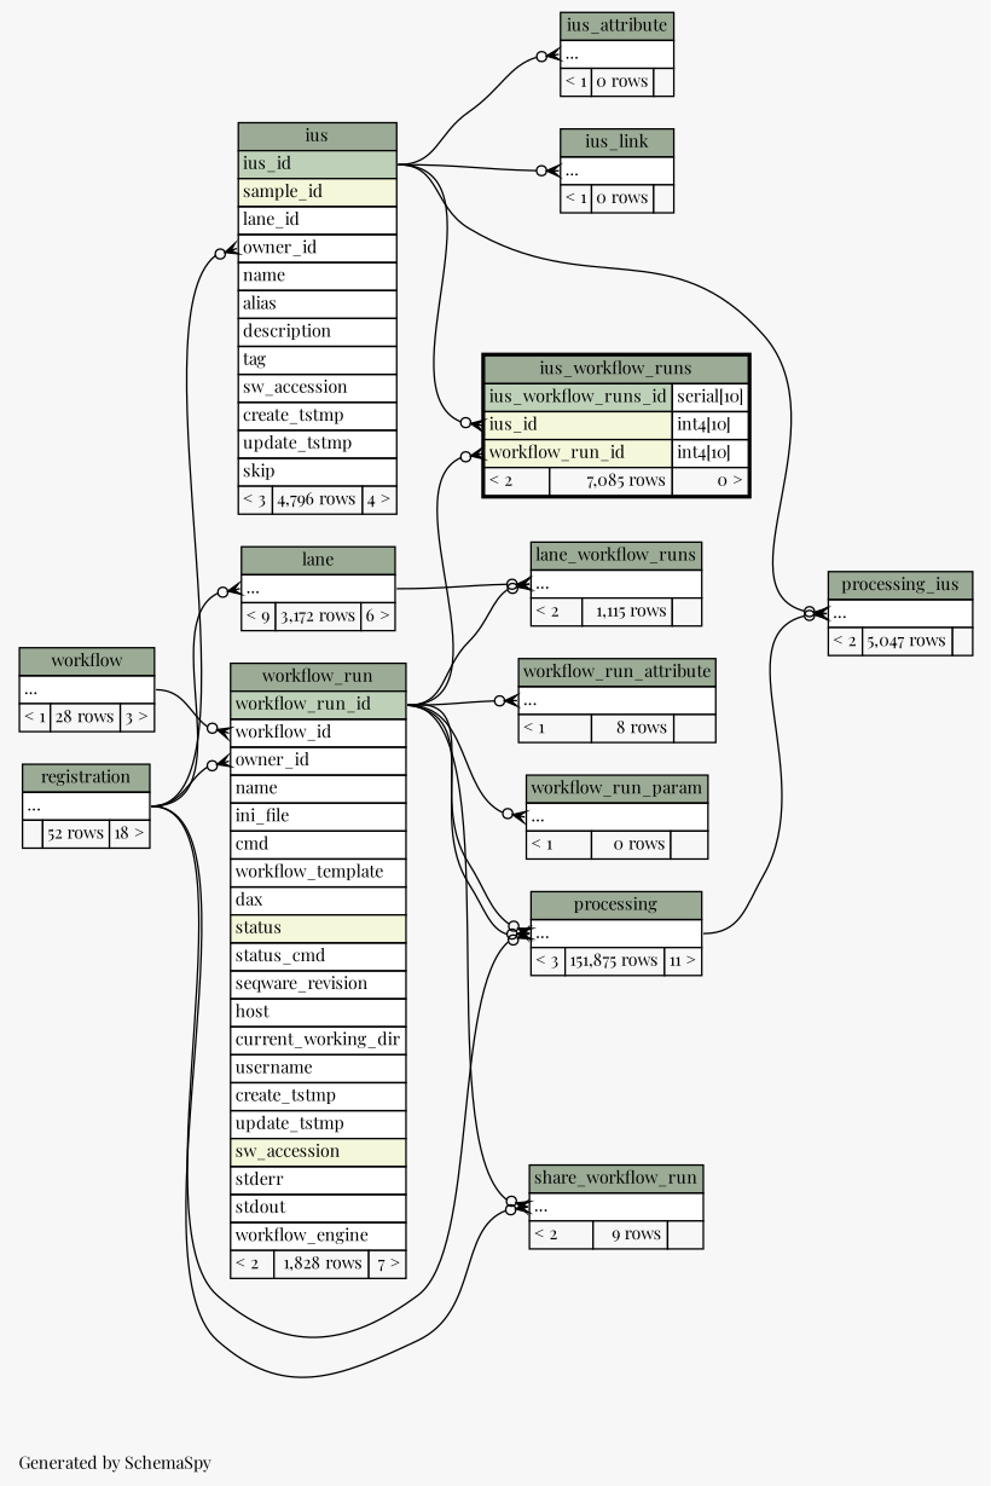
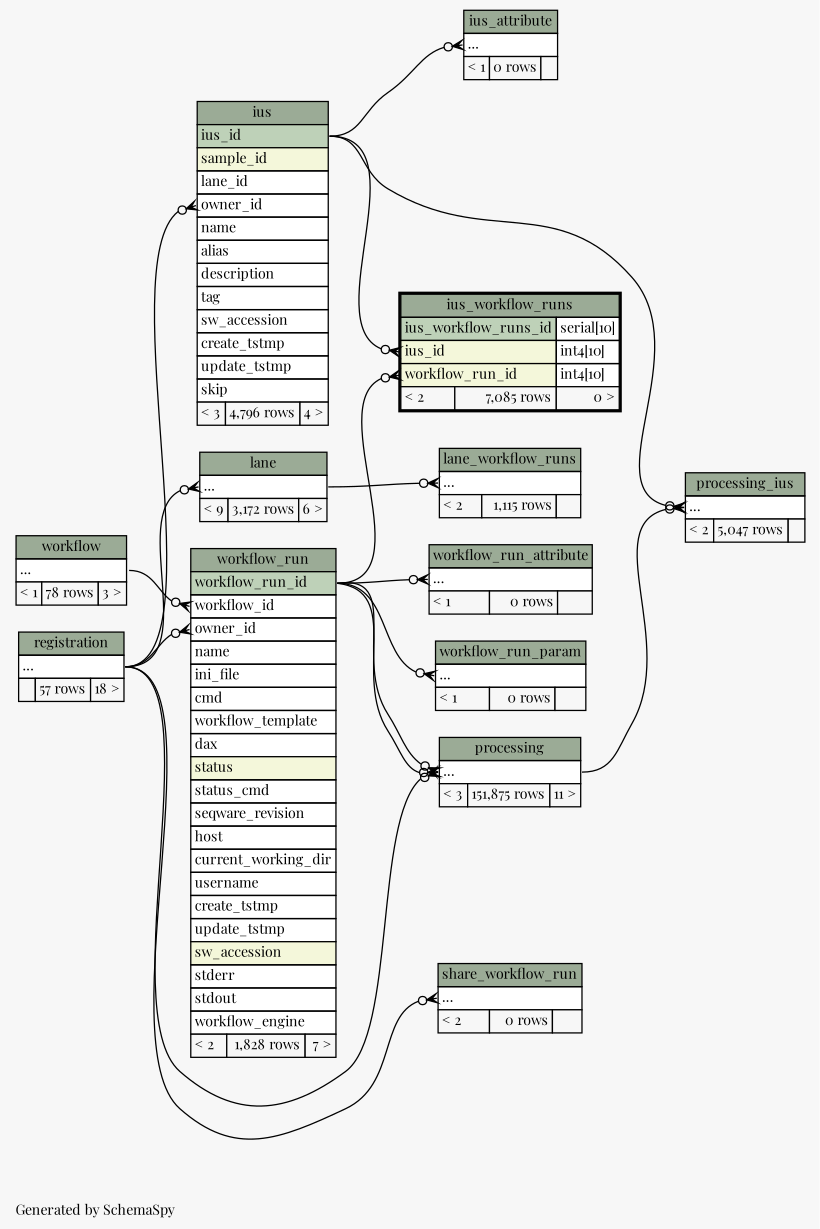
  digraph {
    bgcolor="#f7f7f7"
    fontname="Playfair Display"
    fontsize=11
    label="\nGenerated by SchemaSpy"
    labeljust=l
    nodesep=0.18
    rankdir=RL
    ranksep=0.46
    node [fontname="Playfair Display" fontsize=11 shape=plaintext]
    edge [arrowhead=none arrowsize=0.8 arrowtail=crowodot dir=back fontname="Playfair Display" headport="elipses:e" tailport="elipses:w"]
    n1 [label=<     <TABLE BORDER="0" CELLBORDER="1" CELLSPACING="0" BGCOLOR="#ffffff">       <TR><TD COLSPAN="3" BGCOLOR="#9bab96" ALIGN="CENTER">ius</TD></TR>       <TR><TD PORT="ius_id" COLSPAN="3" BGCOLOR="#bed1b8" ALIGN="LEFT">ius_id</TD></TR>       <TR><TD PORT="sample_id" COLSPAN="3" BGCOLOR="#f4f7da" ALIGN="LEFT">sample_id</TD></TR>       <TR><TD PORT="lane_id" COLSPAN="3" ALIGN="LEFT">lane_id</TD></TR>       <TR><TD PORT="owner_id" COLSPAN="3" ALIGN="LEFT">owner_id</TD></TR>       <TR><TD PORT="name" COLSPAN="3" ALIGN="LEFT">name</TD></TR>       <TR><TD PORT="alias" COLSPAN="3" ALIGN="LEFT">alias</TD></TR>       <TR><TD PORT="description" COLSPAN="3" ALIGN="LEFT">description</TD></TR>       <TR><TD PORT="tag" COLSPAN="3" ALIGN="LEFT">tag</TD></TR>       <TR><TD PORT="sw_accession" COLSPAN="3" ALIGN="LEFT">sw_accession</TD></TR>       <TR><TD PORT="create_tstmp" COLSPAN="3" ALIGN="LEFT">create_tstmp</TD></TR>       <TR><TD PORT="update_tstmp" COLSPAN="3" ALIGN="LEFT">update_tstmp</TD></TR>       <TR><TD PORT="skip" COLSPAN="3" ALIGN="LEFT">skip</TD></TR>       <TR><TD ALIGN="LEFT" BGCOLOR="#f7f7f7">&lt; 3</TD><TD ALIGN="RIGHT" BGCOLOR="#f7f7f7">4,796 rows</TD><TD ALIGN="RIGHT" BGCOLOR="#f7f7f7">4 &gt;</TD></TR>     </TABLE>>]
-   n2 [label=<     <TABLE BORDER="0" CELLBORDER="1" CELLSPACING="0" BGCOLOR="#ffffff">       <TR><TD COLSPAN="3" BGCOLOR="#9bab96" ALIGN="CENTER">registration</TD></TR>       <TR><TD PORT="elipses" COLSPAN="3" ALIGN="LEFT">...</TD></TR>       <TR><TD ALIGN="LEFT" BGCOLOR="#f7f7f7">  </TD><TD ALIGN="RIGHT" BGCOLOR="#f7f7f7">52 rows</TD><TD ALIGN="RIGHT" BGCOLOR="#f7f7f7">18 &gt;</TD></TR>     </TABLE>>]
+   n2 [label=<     <TABLE BORDER="0" CELLBORDER="1" CELLSPACING="0" BGCOLOR="#ffffff">       <TR><TD COLSPAN="3" BGCOLOR="#9bab96" ALIGN="CENTER">registration</TD></TR>       <TR><TD PORT="elipses" COLSPAN="3" ALIGN="LEFT">...</TD></TR>       <TR><TD ALIGN="LEFT" BGCOLOR="#f7f7f7">  </TD><TD ALIGN="RIGHT" BGCOLOR="#f7f7f7">57 rows</TD><TD ALIGN="RIGHT" BGCOLOR="#f7f7f7">18 &gt;</TD></TR>     </TABLE>>]
    n3 [label=<     <TABLE BORDER="0" CELLBORDER="1" CELLSPACING="0" BGCOLOR="#ffffff">       <TR><TD COLSPAN="3" BGCOLOR="#9bab96" ALIGN="CENTER">lane</TD></TR>       <TR><TD PORT="elipses" COLSPAN="3" ALIGN="LEFT">...</TD></TR>       <TR><TD ALIGN="LEFT" BGCOLOR="#f7f7f7">&lt; 9</TD><TD ALIGN="RIGHT" BGCOLOR="#f7f7f7">3,172 rows</TD><TD ALIGN="RIGHT" BGCOLOR="#f7f7f7">6 &gt;</TD></TR>     </TABLE>>]
    n4 [label=<     <TABLE BORDER="0" CELLBORDER="1" CELLSPACING="0" BGCOLOR="#ffffff">       <TR><TD COLSPAN="3" BGCOLOR="#9bab96" ALIGN="CENTER">ius_attribute</TD></TR>       <TR><TD PORT="elipses" COLSPAN="3" ALIGN="LEFT">...</TD></TR>       <TR><TD ALIGN="LEFT" BGCOLOR="#f7f7f7">&lt; 1</TD><TD ALIGN="RIGHT" BGCOLOR="#f7f7f7">0 rows</TD><TD ALIGN="RIGHT" BGCOLOR="#f7f7f7">  </TD></TR>     </TABLE>>]
-   n5 [label=<     <TABLE BORDER="0" CELLBORDER="1" CELLSPACING="0" BGCOLOR="#ffffff">       <TR><TD COLSPAN="3" BGCOLOR="#9bab96" ALIGN="CENTER">ius_link</TD></TR>       <TR><TD PORT="elipses" COLSPAN="3" ALIGN="LEFT">...</TD></TR>       <TR><TD ALIGN="LEFT" BGCOLOR="#f7f7f7">&lt; 1</TD><TD ALIGN="RIGHT" BGCOLOR="#f7f7f7">0 rows</TD><TD ALIGN="RIGHT" BGCOLOR="#f7f7f7">  </TD></TR>     </TABLE>>]
    n6 [label=<     <TABLE BORDER="2" CELLBORDER="1" CELLSPACING="0" BGCOLOR="#ffffff">       <TR><TD COLSPAN="3" BGCOLOR="#9bab96" ALIGN="CENTER">ius_workflow_runs</TD></TR>       <TR><TD PORT="ius_workflow_runs_id" COLSPAN="2" BGCOLOR="#bed1b8" ALIGN="LEFT">ius_workflow_runs_id</TD><TD PORT="ius_workflow_runs_id.type" ALIGN="LEFT">serial[10]</TD></TR>       <TR><TD PORT="ius_id" COLSPAN="2" BGCOLOR="#f4f7da" ALIGN="LEFT">ius_id</TD><TD PORT="ius_id.type" ALIGN="LEFT">int4[10]</TD></TR>       <TR><TD PORT="workflow_run_id" COLSPAN="2" BGCOLOR="#f4f7da" ALIGN="LEFT">workflow_run_id</TD><TD PORT="workflow_run_id.type" ALIGN="LEFT">int4[10]</TD></TR>       <TR><TD ALIGN="LEFT" BGCOLOR="#f7f7f7">&lt; 2</TD><TD ALIGN="RIGHT" BGCOLOR="#f7f7f7">7,085 rows</TD><TD ALIGN="RIGHT" BGCOLOR="#f7f7f7">0 &gt;</TD></TR>     </TABLE>>]
    n7 [label=<     <TABLE BORDER="0" CELLBORDER="1" CELLSPACING="0" BGCOLOR="#ffffff">       <TR><TD COLSPAN="3" BGCOLOR="#9bab96" ALIGN="CENTER">workflow_run</TD></TR>       <TR><TD PORT="workflow_run_id" COLSPAN="3" BGCOLOR="#bed1b8" ALIGN="LEFT">workflow_run_id</TD></TR>       <TR><TD PORT="workflow_id" COLSPAN="3" ALIGN="LEFT">workflow_id</TD></TR>       <TR><TD PORT="owner_id" COLSPAN="3" ALIGN="LEFT">owner_id</TD></TR>       <TR><TD PORT="name" COLSPAN="3" ALIGN="LEFT">name</TD></TR>       <TR><TD PORT="ini_file" COLSPAN="3" ALIGN="LEFT">ini_file</TD></TR>       <TR><TD PORT="cmd" COLSPAN="3" ALIGN="LEFT">cmd</TD></TR>       <TR><TD PORT="workflow_template" COLSPAN="3" ALIGN="LEFT">workflow_template</TD></TR>       <TR><TD PORT="dax" COLSPAN="3" ALIGN="LEFT">dax</TD></TR>       <TR><TD PORT="status" COLSPAN="3" BGCOLOR="#f4f7da" ALIGN="LEFT">status</TD></TR>       <TR><TD PORT="status_cmd" COLSPAN="3" ALIGN="LEFT">status_cmd</TD></TR>       <TR><TD PORT="seqware_revision" COLSPAN="3" ALIGN="LEFT">seqware_revision</TD></TR>       <TR><TD PORT="host" COLSPAN="3" ALIGN="LEFT">host</TD></TR>       <TR><TD PORT="current_working_dir" COLSPAN="3" ALIGN="LEFT">current_working_dir</TD></TR>       <TR><TD PORT="username" COLSPAN="3" ALIGN="LEFT">username</TD></TR>       <TR><TD PORT="create_tstmp" COLSPAN="3" ALIGN="LEFT">create_tstmp</TD></TR>       <TR><TD PORT="update_tstmp" COLSPAN="3" ALIGN="LEFT">update_tstmp</TD></TR>       <TR><TD PORT="sw_accession" COLSPAN="3" BGCOLOR="#f4f7da" ALIGN="LEFT">sw_accession</TD></TR>       <TR><TD PORT="stderr" COLSPAN="3" ALIGN="LEFT">stderr</TD></TR>       <TR><TD PORT="stdout" COLSPAN="3" ALIGN="LEFT">stdout</TD></TR>       <TR><TD PORT="workflow_engine" COLSPAN="3" ALIGN="LEFT">workflow_engine</TD></TR>       <TR><TD ALIGN="LEFT" BGCOLOR="#f7f7f7">&lt; 2</TD><TD ALIGN="RIGHT" BGCOLOR="#f7f7f7">1,828 rows</TD><TD ALIGN="RIGHT" BGCOLOR="#f7f7f7">7 &gt;</TD></TR>     </TABLE>>]
-   n8 [label=<     <TABLE BORDER="0" CELLBORDER="1" CELLSPACING="0" BGCOLOR="#ffffff">       <TR><TD COLSPAN="3" BGCOLOR="#9bab96" ALIGN="CENTER">workflow</TD></TR>       <TR><TD PORT="elipses" COLSPAN="3" ALIGN="LEFT">...</TD></TR>       <TR><TD ALIGN="LEFT" BGCOLOR="#f7f7f7">&lt; 1</TD><TD ALIGN="RIGHT" BGCOLOR="#f7f7f7">28 rows</TD><TD ALIGN="RIGHT" BGCOLOR="#f7f7f7">3 &gt;</TD></TR>     </TABLE>>]
+   n8 [label=<     <TABLE BORDER="0" CELLBORDER="1" CELLSPACING="0" BGCOLOR="#ffffff">       <TR><TD COLSPAN="3" BGCOLOR="#9bab96" ALIGN="CENTER">workflow</TD></TR>       <TR><TD PORT="elipses" COLSPAN="3" ALIGN="LEFT">...</TD></TR>       <TR><TD ALIGN="LEFT" BGCOLOR="#f7f7f7">&lt; 1</TD><TD ALIGN="RIGHT" BGCOLOR="#f7f7f7">78 rows</TD><TD ALIGN="RIGHT" BGCOLOR="#f7f7f7">3 &gt;</TD></TR>     </TABLE>>]
    n9 [label=<     <TABLE BORDER="0" CELLBORDER="1" CELLSPACING="0" BGCOLOR="#ffffff">       <TR><TD COLSPAN="3" BGCOLOR="#9bab96" ALIGN="CENTER">lane_workflow_runs</TD></TR>       <TR><TD PORT="elipses" COLSPAN="3" ALIGN="LEFT">...</TD></TR>       <TR><TD ALIGN="LEFT" BGCOLOR="#f7f7f7">&lt; 2</TD><TD ALIGN="RIGHT" BGCOLOR="#f7f7f7">1,115 rows</TD><TD ALIGN="RIGHT" BGCOLOR="#f7f7f7">  </TD></TR>     </TABLE>>]
    n10 [label=<     <TABLE BORDER="0" CELLBORDER="1" CELLSPACING="0" BGCOLOR="#ffffff">       <TR><TD COLSPAN="3" BGCOLOR="#9bab96" ALIGN="CENTER">processing</TD></TR>       <TR><TD PORT="elipses" COLSPAN="3" ALIGN="LEFT">...</TD></TR>       <TR><TD ALIGN="LEFT" BGCOLOR="#f7f7f7">&lt; 3</TD><TD ALIGN="RIGHT" BGCOLOR="#f7f7f7">151,875 rows</TD><TD ALIGN="RIGHT" BGCOLOR="#f7f7f7">11 &gt;</TD></TR>     </TABLE>>]
    n11 [label=<     <TABLE BORDER="0" CELLBORDER="1" CELLSPACING="0" BGCOLOR="#ffffff">       <TR><TD COLSPAN="3" BGCOLOR="#9bab96" ALIGN="CENTER">processing_ius</TD></TR>       <TR><TD PORT="elipses" COLSPAN="3" ALIGN="LEFT">...</TD></TR>       <TR><TD ALIGN="LEFT" BGCOLOR="#f7f7f7">&lt; 2</TD><TD ALIGN="RIGHT" BGCOLOR="#f7f7f7">5,047 rows</TD><TD ALIGN="RIGHT" BGCOLOR="#f7f7f7">  </TD></TR>     </TABLE>>]
-   n12 [label=<     <TABLE BORDER="0" CELLBORDER="1" CELLSPACING="0" BGCOLOR="#ffffff">       <TR><TD COLSPAN="3" BGCOLOR="#9bab96" ALIGN="CENTER">share_workflow_run</TD></TR>       <TR><TD PORT="elipses" COLSPAN="3" ALIGN="LEFT">...</TD></TR>       <TR><TD ALIGN="LEFT" BGCOLOR="#f7f7f7">&lt; 2</TD><TD ALIGN="RIGHT" BGCOLOR="#f7f7f7">9 rows</TD><TD ALIGN="RIGHT" BGCOLOR="#f7f7f7">  </TD></TR>     </TABLE>>]
-   n13 [label=<     <TABLE BORDER="0" CELLBORDER="1" CELLSPACING="0" BGCOLOR="#ffffff">       <TR><TD COLSPAN="3" BGCOLOR="#9bab96" ALIGN="CENTER">workflow_run_attribute</TD></TR>       <TR><TD PORT="elipses" COLSPAN="3" ALIGN="LEFT">...</TD></TR>       <TR><TD ALIGN="LEFT" BGCOLOR="#f7f7f7">&lt; 1</TD><TD ALIGN="RIGHT" BGCOLOR="#f7f7f7">8 rows</TD><TD ALIGN="RIGHT" BGCOLOR="#f7f7f7">  </TD></TR>     </TABLE>>]
+   n12 [label=<     <TABLE BORDER="0" CELLBORDER="1" CELLSPACING="0" BGCOLOR="#ffffff">       <TR><TD COLSPAN="3" BGCOLOR="#9bab96" ALIGN="CENTER">share_workflow_run</TD></TR>       <TR><TD PORT="elipses" COLSPAN="3" ALIGN="LEFT">...</TD></TR>       <TR><TD ALIGN="LEFT" BGCOLOR="#f7f7f7">&lt; 2</TD><TD ALIGN="RIGHT" BGCOLOR="#f7f7f7">0 rows</TD><TD ALIGN="RIGHT" BGCOLOR="#f7f7f7">  </TD></TR>     </TABLE>>]
+   n13 [label=<     <TABLE BORDER="0" CELLBORDER="1" CELLSPACING="0" BGCOLOR="#ffffff">       <TR><TD COLSPAN="3" BGCOLOR="#9bab96" ALIGN="CENTER">workflow_run_attribute</TD></TR>       <TR><TD PORT="elipses" COLSPAN="3" ALIGN="LEFT">...</TD></TR>       <TR><TD ALIGN="LEFT" BGCOLOR="#f7f7f7">&lt; 1</TD><TD ALIGN="RIGHT" BGCOLOR="#f7f7f7">0 rows</TD><TD ALIGN="RIGHT" BGCOLOR="#f7f7f7">  </TD></TR>     </TABLE>>]
    n14 [label=<     <TABLE BORDER="0" CELLBORDER="1" CELLSPACING="0" BGCOLOR="#ffffff">       <TR><TD COLSPAN="3" BGCOLOR="#9bab96" ALIGN="CENTER">workflow_run_param</TD></TR>       <TR><TD PORT="elipses" COLSPAN="3" ALIGN="LEFT">...</TD></TR>       <TR><TD ALIGN="LEFT" BGCOLOR="#f7f7f7">&lt; 1</TD><TD ALIGN="RIGHT" BGCOLOR="#f7f7f7">0 rows</TD><TD ALIGN="RIGHT" BGCOLOR="#f7f7f7">  </TD></TR>     </TABLE>>]
    n1 -> n2 [tailport="owner_id:w"]
    n3 -> n2
    n4 -> n1 [headport="ius_id:e"]
-   n5 -> n1 [headport="ius_id:e"]
    n6 -> n1 [headport="ius_id:e" tailport="ius_id:w"]
    n6 -> n7 [headport="workflow_run_id:e" tailport="workflow_run_id:w"]
    n7 -> n2 [tailport="owner_id:w"]
    n7 -> n8 [tailport="workflow_id:w"]
    n9 -> n3
-   n9 -> n7 [headport="workflow_run_id:e"]
    n10 -> n2
    n10 -> n7 [headport="workflow_run_id:e"]
    n10 -> n7 [headport="workflow_run_id:e"]
    n11 -> n1 [headport="ius_id:e"]
    n11 -> n10
    n12 -> n2
-   n12 -> n7 [headport="workflow_run_id:e"]
    n13 -> n7 [headport="workflow_run_id:e"]
    n14 -> n7 [headport="workflow_run_id:e"]
  }
